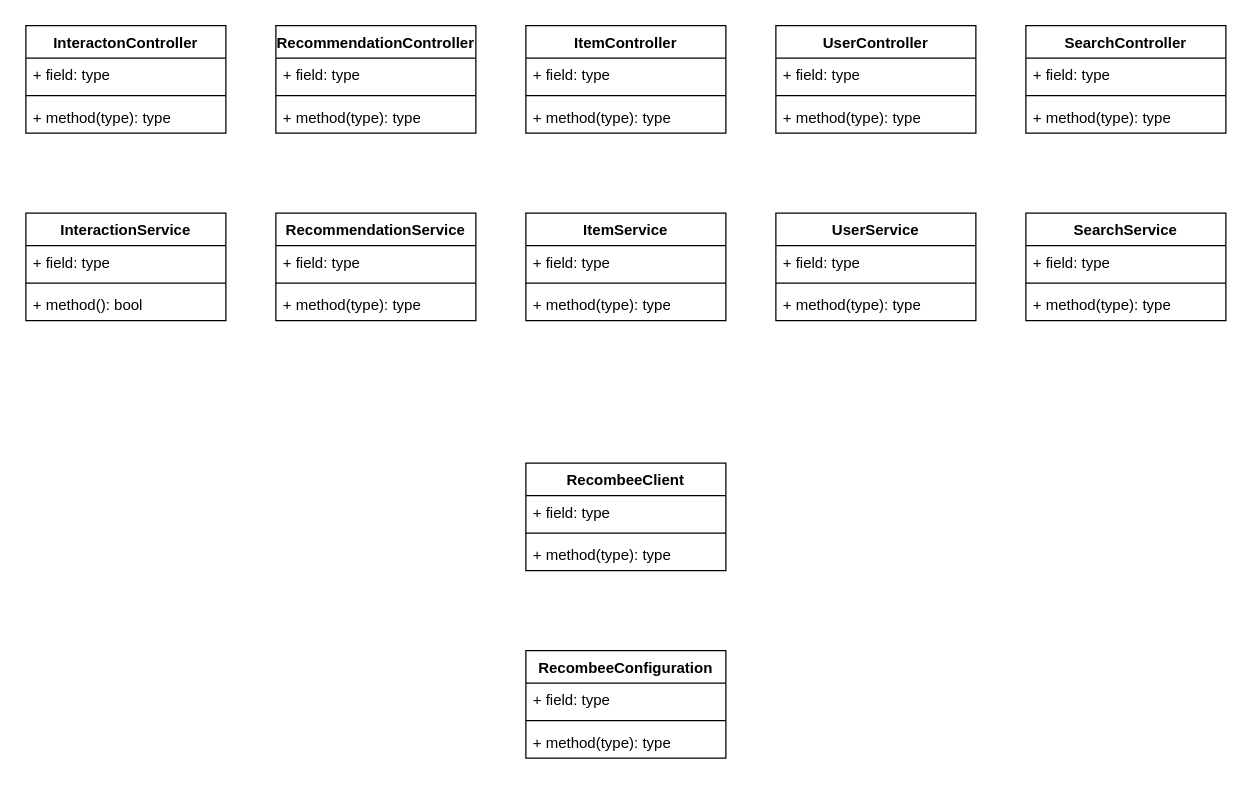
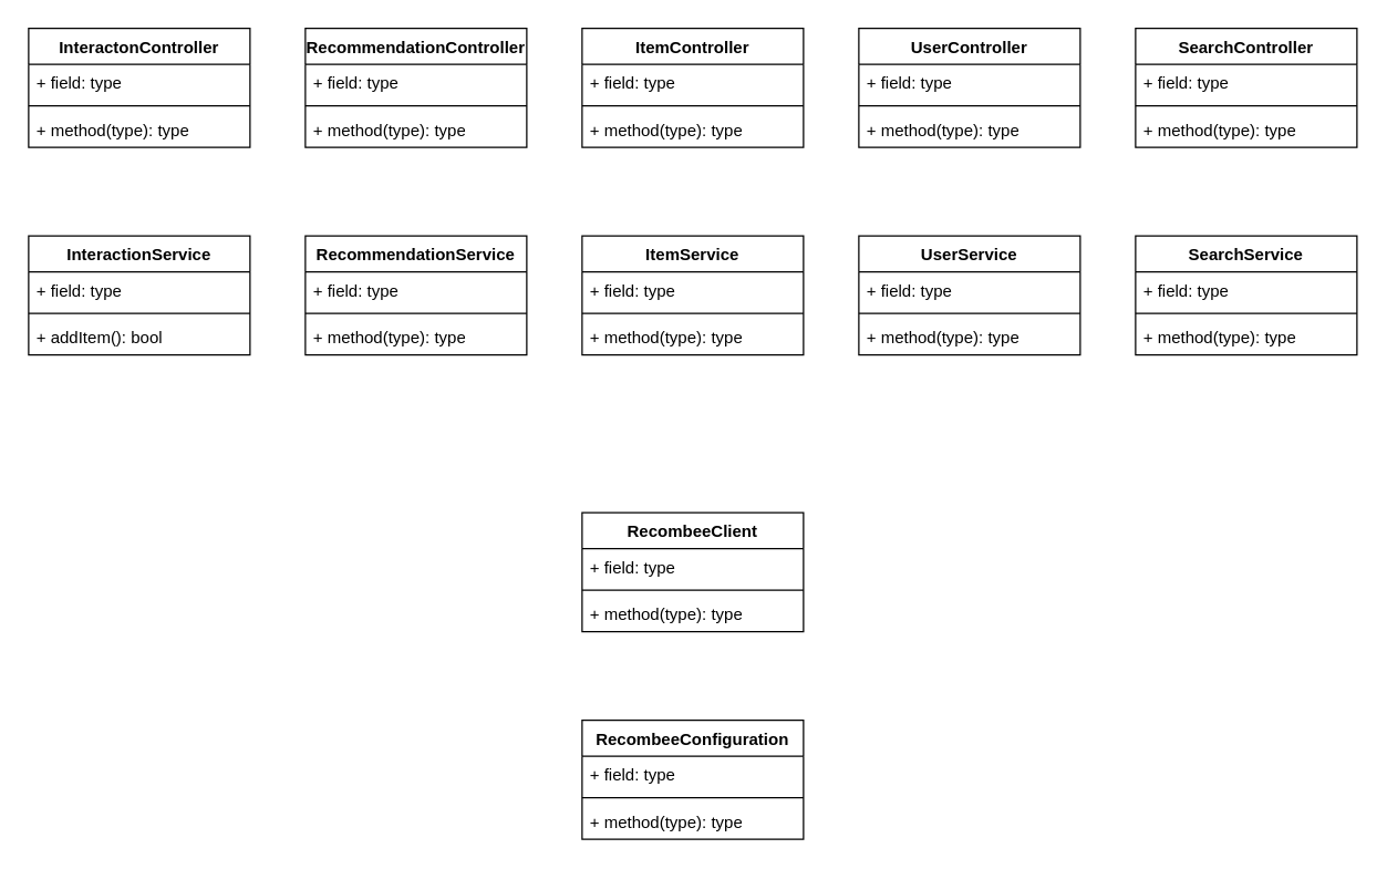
  <mxCell id="0" />
  <mxCell id="1" parent="0" />
  <mxCell id="2" value="InteractonController" style="swimlane;fontStyle=1;align=center;verticalAlign=top;childLayout=stackLayout;horizontal=1;startSize=26;horizontalStack=0;resizeParent=1;resizeParentMax=0;resizeLast=0;collapsible=1;marginBottom=0;whiteSpace=wrap;html=1;" vertex="1" parent="1"><mxGeometry x="20" y="20" width="160" height="86" as="geometry" /></mxCell>
  <mxCell id="3" value="+ field: type" style="text;strokeColor=none;fillColor=none;align=left;verticalAlign=top;spacingLeft=4;spacingRight=4;overflow=hidden;rotatable=0;points=[[0,0.5],[1,0.5]];portConstraint=eastwest;whiteSpace=wrap;html=1;" vertex="1" parent="2"><mxGeometry y="26" width="160" height="26" as="geometry" /></mxCell>
  <mxCell id="4" value="" style="line;strokeWidth=1;fillColor=none;align=left;verticalAlign=middle;spacingTop=-1;spacingLeft=3;spacingRight=3;rotatable=0;labelPosition=right;points=[];portConstraint=eastwest;strokeColor=inherit;" vertex="1" parent="2"><mxGeometry y="52" width="160" height="8" as="geometry" /></mxCell>
  <mxCell id="5" value="+ method(type): type" style="text;strokeColor=none;fillColor=none;align=left;verticalAlign=top;spacingLeft=4;spacingRight=4;overflow=hidden;rotatable=0;points=[[0,0.5],[1,0.5]];portConstraint=eastwest;whiteSpace=wrap;html=1;" vertex="1" parent="2"><mxGeometry y="60" width="160" height="26" as="geometry" /></mxCell>
  <mxCell id="6" value="RecommendationController" style="swimlane;fontStyle=1;align=center;verticalAlign=top;childLayout=stackLayout;horizontal=1;startSize=26;horizontalStack=0;resizeParent=1;resizeParentMax=0;resizeLast=0;collapsible=1;marginBottom=0;whiteSpace=wrap;html=1;" vertex="1" parent="1"><mxGeometry x="220" y="20" width="160" height="86" as="geometry" /></mxCell>
  <mxCell id="7" value="+ field: type" style="text;strokeColor=none;fillColor=none;align=left;verticalAlign=top;spacingLeft=4;spacingRight=4;overflow=hidden;rotatable=0;points=[[0,0.5],[1,0.5]];portConstraint=eastwest;whiteSpace=wrap;html=1;" vertex="1" parent="6"><mxGeometry y="26" width="160" height="26" as="geometry" /></mxCell>
  <mxCell id="8" value="" style="line;strokeWidth=1;fillColor=none;align=left;verticalAlign=middle;spacingTop=-1;spacingLeft=3;spacingRight=3;rotatable=0;labelPosition=right;points=[];portConstraint=eastwest;strokeColor=inherit;" vertex="1" parent="6"><mxGeometry y="52" width="160" height="8" as="geometry" /></mxCell>
  <mxCell id="9" value="+ method(type): type" style="text;strokeColor=none;fillColor=none;align=left;verticalAlign=top;spacingLeft=4;spacingRight=4;overflow=hidden;rotatable=0;points=[[0,0.5],[1,0.5]];portConstraint=eastwest;whiteSpace=wrap;html=1;" vertex="1" parent="6"><mxGeometry y="60" width="160" height="26" as="geometry" /></mxCell>
  <mxCell id="10" value="ItemController" style="swimlane;fontStyle=1;align=center;verticalAlign=top;childLayout=stackLayout;horizontal=1;startSize=26;horizontalStack=0;resizeParent=1;resizeParentMax=0;resizeLast=0;collapsible=1;marginBottom=0;whiteSpace=wrap;html=1;" vertex="1" parent="1"><mxGeometry x="420" y="20" width="160" height="86" as="geometry" /></mxCell>
  <mxCell id="11" value="+ field: type" style="text;strokeColor=none;fillColor=none;align=left;verticalAlign=top;spacingLeft=4;spacingRight=4;overflow=hidden;rotatable=0;points=[[0,0.5],[1,0.5]];portConstraint=eastwest;whiteSpace=wrap;html=1;" vertex="1" parent="10"><mxGeometry y="26" width="160" height="26" as="geometry" /></mxCell>
  <mxCell id="12" value="" style="line;strokeWidth=1;fillColor=none;align=left;verticalAlign=middle;spacingTop=-1;spacingLeft=3;spacingRight=3;rotatable=0;labelPosition=right;points=[];portConstraint=eastwest;strokeColor=inherit;" vertex="1" parent="10"><mxGeometry y="52" width="160" height="8" as="geometry" /></mxCell>
  <mxCell id="13" value="+ method(type): type" style="text;strokeColor=none;fillColor=none;align=left;verticalAlign=top;spacingLeft=4;spacingRight=4;overflow=hidden;rotatable=0;points=[[0,0.5],[1,0.5]];portConstraint=eastwest;whiteSpace=wrap;html=1;" vertex="1" parent="10"><mxGeometry y="60" width="160" height="26" as="geometry" /></mxCell>
  <mxCell id="14" value="UserController" style="swimlane;fontStyle=1;align=center;verticalAlign=top;childLayout=stackLayout;horizontal=1;startSize=26;horizontalStack=0;resizeParent=1;resizeParentMax=0;resizeLast=0;collapsible=1;marginBottom=0;whiteSpace=wrap;html=1;" vertex="1" parent="1"><mxGeometry x="620" y="20" width="160" height="86" as="geometry" /></mxCell>
  <mxCell id="15" value="+ field: type" style="text;strokeColor=none;fillColor=none;align=left;verticalAlign=top;spacingLeft=4;spacingRight=4;overflow=hidden;rotatable=0;points=[[0,0.5],[1,0.5]];portConstraint=eastwest;whiteSpace=wrap;html=1;" vertex="1" parent="14"><mxGeometry y="26" width="160" height="26" as="geometry" /></mxCell>
  <mxCell id="16" value="" style="line;strokeWidth=1;fillColor=none;align=left;verticalAlign=middle;spacingTop=-1;spacingLeft=3;spacingRight=3;rotatable=0;labelPosition=right;points=[];portConstraint=eastwest;strokeColor=inherit;" vertex="1" parent="14"><mxGeometry y="52" width="160" height="8" as="geometry" /></mxCell>
  <mxCell id="17" value="+ method(type): type" style="text;strokeColor=none;fillColor=none;align=left;verticalAlign=top;spacingLeft=4;spacingRight=4;overflow=hidden;rotatable=0;points=[[0,0.5],[1,0.5]];portConstraint=eastwest;whiteSpace=wrap;html=1;" vertex="1" parent="14"><mxGeometry y="60" width="160" height="26" as="geometry" /></mxCell>
  <mxCell id="18" value="SearchController" style="swimlane;fontStyle=1;align=center;verticalAlign=top;childLayout=stackLayout;horizontal=1;startSize=26;horizontalStack=0;resizeParent=1;resizeParentMax=0;resizeLast=0;collapsible=1;marginBottom=0;whiteSpace=wrap;html=1;" vertex="1" parent="1"><mxGeometry x="820" y="20" width="160" height="86" as="geometry" /></mxCell>
  <mxCell id="19" value="+ field: type" style="text;strokeColor=none;fillColor=none;align=left;verticalAlign=top;spacingLeft=4;spacingRight=4;overflow=hidden;rotatable=0;points=[[0,0.5],[1,0.5]];portConstraint=eastwest;whiteSpace=wrap;html=1;" vertex="1" parent="18"><mxGeometry y="26" width="160" height="26" as="geometry" /></mxCell>
  <mxCell id="20" value="" style="line;strokeWidth=1;fillColor=none;align=left;verticalAlign=middle;spacingTop=-1;spacingLeft=3;spacingRight=3;rotatable=0;labelPosition=right;points=[];portConstraint=eastwest;strokeColor=inherit;" vertex="1" parent="18"><mxGeometry y="52" width="160" height="8" as="geometry" /></mxCell>
  <mxCell id="21" value="+ method(type): type" style="text;strokeColor=none;fillColor=none;align=left;verticalAlign=top;spacingLeft=4;spacingRight=4;overflow=hidden;rotatable=0;points=[[0,0.5],[1,0.5]];portConstraint=eastwest;whiteSpace=wrap;html=1;" vertex="1" parent="18"><mxGeometry y="60" width="160" height="26" as="geometry" /></mxCell>
  <mxCell id="22" value="InteractionService" style="swimlane;fontStyle=1;align=center;verticalAlign=top;childLayout=stackLayout;horizontal=1;startSize=26;horizontalStack=0;resizeParent=1;resizeParentMax=0;resizeLast=0;collapsible=1;marginBottom=0;whiteSpace=wrap;html=1;" vertex="1" parent="1"><mxGeometry x="20" y="170" width="160" height="86" as="geometry" /></mxCell>
  <mxCell id="23" value="+ field: type" style="text;strokeColor=none;fillColor=none;align=left;verticalAlign=top;spacingLeft=4;spacingRight=4;overflow=hidden;rotatable=0;points=[[0,0.5],[1,0.5]];portConstraint=eastwest;whiteSpace=wrap;html=1;" vertex="1" parent="22"><mxGeometry y="26" width="160" height="26" as="geometry" /></mxCell>
  <mxCell id="24" value="" style="line;strokeWidth=1;fillColor=none;align=left;verticalAlign=middle;spacingTop=-1;spacingLeft=3;spacingRight=3;rotatable=0;labelPosition=right;points=[];portConstraint=eastwest;strokeColor=inherit;" vertex="1" parent="22"><mxGeometry y="52" width="160" height="8" as="geometry" /></mxCell>
- <mxCell id="25" value="+ method(): bool" style="text;strokeColor=none;fillColor=none;align=left;verticalAlign=top;spacingLeft=4;spacingRight=4;overflow=hidden;rotatable=0;points=[[0,0.5],[1,0.5]];portConstraint=eastwest;whiteSpace=wrap;html=1;" vertex="1" parent="22"><mxGeometry y="60" width="160" height="26" as="geometry" /></mxCell>
+ <mxCell id="25" value="+ addItem(): bool" style="text;strokeColor=none;fillColor=none;align=left;verticalAlign=top;spacingLeft=4;spacingRight=4;overflow=hidden;rotatable=0;points=[[0,0.5],[1,0.5]];portConstraint=eastwest;whiteSpace=wrap;html=1;" vertex="1" parent="22"><mxGeometry y="60" width="160" height="26" as="geometry" /></mxCell>
  <mxCell id="26" value="RecommendationService" style="swimlane;fontStyle=1;align=center;verticalAlign=top;childLayout=stackLayout;horizontal=1;startSize=26;horizontalStack=0;resizeParent=1;resizeParentMax=0;resizeLast=0;collapsible=1;marginBottom=0;whiteSpace=wrap;html=1;" vertex="1" parent="1"><mxGeometry x="220" y="170" width="160" height="86" as="geometry" /></mxCell>
  <mxCell id="27" value="+ field: type" style="text;strokeColor=none;fillColor=none;align=left;verticalAlign=top;spacingLeft=4;spacingRight=4;overflow=hidden;rotatable=0;points=[[0,0.5],[1,0.5]];portConstraint=eastwest;whiteSpace=wrap;html=1;" vertex="1" parent="26"><mxGeometry y="26" width="160" height="26" as="geometry" /></mxCell>
  <mxCell id="28" value="" style="line;strokeWidth=1;fillColor=none;align=left;verticalAlign=middle;spacingTop=-1;spacingLeft=3;spacingRight=3;rotatable=0;labelPosition=right;points=[];portConstraint=eastwest;strokeColor=inherit;" vertex="1" parent="26"><mxGeometry y="52" width="160" height="8" as="geometry" /></mxCell>
  <mxCell id="29" value="+ method(type): type" style="text;strokeColor=none;fillColor=none;align=left;verticalAlign=top;spacingLeft=4;spacingRight=4;overflow=hidden;rotatable=0;points=[[0,0.5],[1,0.5]];portConstraint=eastwest;whiteSpace=wrap;html=1;" vertex="1" parent="26"><mxGeometry y="60" width="160" height="26" as="geometry" /></mxCell>
  <mxCell id="30" value="ItemService" style="swimlane;fontStyle=1;align=center;verticalAlign=top;childLayout=stackLayout;horizontal=1;startSize=26;horizontalStack=0;resizeParent=1;resizeParentMax=0;resizeLast=0;collapsible=1;marginBottom=0;whiteSpace=wrap;html=1;" vertex="1" parent="1"><mxGeometry x="420" y="170" width="160" height="86" as="geometry" /></mxCell>
  <mxCell id="31" value="+ field: type" style="text;strokeColor=none;fillColor=none;align=left;verticalAlign=top;spacingLeft=4;spacingRight=4;overflow=hidden;rotatable=0;points=[[0,0.5],[1,0.5]];portConstraint=eastwest;whiteSpace=wrap;html=1;" vertex="1" parent="30"><mxGeometry y="26" width="160" height="26" as="geometry" /></mxCell>
  <mxCell id="32" value="" style="line;strokeWidth=1;fillColor=none;align=left;verticalAlign=middle;spacingTop=-1;spacingLeft=3;spacingRight=3;rotatable=0;labelPosition=right;points=[];portConstraint=eastwest;strokeColor=inherit;" vertex="1" parent="30"><mxGeometry y="52" width="160" height="8" as="geometry" /></mxCell>
  <mxCell id="33" value="+ method(type): type" style="text;strokeColor=none;fillColor=none;align=left;verticalAlign=top;spacingLeft=4;spacingRight=4;overflow=hidden;rotatable=0;points=[[0,0.5],[1,0.5]];portConstraint=eastwest;whiteSpace=wrap;html=1;" vertex="1" parent="30"><mxGeometry y="60" width="160" height="26" as="geometry" /></mxCell>
  <mxCell id="34" value="UserService" style="swimlane;fontStyle=1;align=center;verticalAlign=top;childLayout=stackLayout;horizontal=1;startSize=26;horizontalStack=0;resizeParent=1;resizeParentMax=0;resizeLast=0;collapsible=1;marginBottom=0;whiteSpace=wrap;html=1;" vertex="1" parent="1"><mxGeometry x="620" y="170" width="160" height="86" as="geometry" /></mxCell>
  <mxCell id="35" value="+ field: type" style="text;strokeColor=none;fillColor=none;align=left;verticalAlign=top;spacingLeft=4;spacingRight=4;overflow=hidden;rotatable=0;points=[[0,0.5],[1,0.5]];portConstraint=eastwest;whiteSpace=wrap;html=1;" vertex="1" parent="34"><mxGeometry y="26" width="160" height="26" as="geometry" /></mxCell>
  <mxCell id="36" value="" style="line;strokeWidth=1;fillColor=none;align=left;verticalAlign=middle;spacingTop=-1;spacingLeft=3;spacingRight=3;rotatable=0;labelPosition=right;points=[];portConstraint=eastwest;strokeColor=inherit;" vertex="1" parent="34"><mxGeometry y="52" width="160" height="8" as="geometry" /></mxCell>
  <mxCell id="37" value="+ method(type): type" style="text;strokeColor=none;fillColor=none;align=left;verticalAlign=top;spacingLeft=4;spacingRight=4;overflow=hidden;rotatable=0;points=[[0,0.5],[1,0.5]];portConstraint=eastwest;whiteSpace=wrap;html=1;" vertex="1" parent="34"><mxGeometry y="60" width="160" height="26" as="geometry" /></mxCell>
  <mxCell id="38" value="SearchService" style="swimlane;fontStyle=1;align=center;verticalAlign=top;childLayout=stackLayout;horizontal=1;startSize=26;horizontalStack=0;resizeParent=1;resizeParentMax=0;resizeLast=0;collapsible=1;marginBottom=0;whiteSpace=wrap;html=1;" vertex="1" parent="1"><mxGeometry x="820" y="170" width="160" height="86" as="geometry" /></mxCell>
  <mxCell id="39" value="+ field: type" style="text;strokeColor=none;fillColor=none;align=left;verticalAlign=top;spacingLeft=4;spacingRight=4;overflow=hidden;rotatable=0;points=[[0,0.5],[1,0.5]];portConstraint=eastwest;whiteSpace=wrap;html=1;" vertex="1" parent="38"><mxGeometry y="26" width="160" height="26" as="geometry" /></mxCell>
  <mxCell id="40" value="" style="line;strokeWidth=1;fillColor=none;align=left;verticalAlign=middle;spacingTop=-1;spacingLeft=3;spacingRight=3;rotatable=0;labelPosition=right;points=[];portConstraint=eastwest;strokeColor=inherit;" vertex="1" parent="38"><mxGeometry y="52" width="160" height="8" as="geometry" /></mxCell>
  <mxCell id="41" value="+ method(type): type" style="text;strokeColor=none;fillColor=none;align=left;verticalAlign=top;spacingLeft=4;spacingRight=4;overflow=hidden;rotatable=0;points=[[0,0.5],[1,0.5]];portConstraint=eastwest;whiteSpace=wrap;html=1;" vertex="1" parent="38"><mxGeometry y="60" width="160" height="26" as="geometry" /></mxCell>
  <mxCell id="42" value="RecombeeClient" style="swimlane;fontStyle=1;align=center;verticalAlign=top;childLayout=stackLayout;horizontal=1;startSize=26;horizontalStack=0;resizeParent=1;resizeParentMax=0;resizeLast=0;collapsible=1;marginBottom=0;whiteSpace=wrap;html=1;" vertex="1" parent="1"><mxGeometry x="420" y="370" width="160" height="86" as="geometry" /></mxCell>
  <mxCell id="43" value="+ field: type" style="text;strokeColor=none;fillColor=none;align=left;verticalAlign=top;spacingLeft=4;spacingRight=4;overflow=hidden;rotatable=0;points=[[0,0.5],[1,0.5]];portConstraint=eastwest;whiteSpace=wrap;html=1;" vertex="1" parent="42"><mxGeometry y="26" width="160" height="26" as="geometry" /></mxCell>
  <mxCell id="44" value="" style="line;strokeWidth=1;fillColor=none;align=left;verticalAlign=middle;spacingTop=-1;spacingLeft=3;spacingRight=3;rotatable=0;labelPosition=right;points=[];portConstraint=eastwest;strokeColor=inherit;" vertex="1" parent="42"><mxGeometry y="52" width="160" height="8" as="geometry" /></mxCell>
  <mxCell id="45" value="+ method(type): type" style="text;strokeColor=none;fillColor=none;align=left;verticalAlign=top;spacingLeft=4;spacingRight=4;overflow=hidden;rotatable=0;points=[[0,0.5],[1,0.5]];portConstraint=eastwest;whiteSpace=wrap;html=1;" vertex="1" parent="42"><mxGeometry y="60" width="160" height="26" as="geometry" /></mxCell>
  <mxCell id="46" value="RecombeeConfiguration" style="swimlane;fontStyle=1;align=center;verticalAlign=top;childLayout=stackLayout;horizontal=1;startSize=26;horizontalStack=0;resizeParent=1;resizeParentMax=0;resizeLast=0;collapsible=1;marginBottom=0;whiteSpace=wrap;html=1;" vertex="1" parent="1"><mxGeometry x="420" y="520" width="160" height="86" as="geometry" /></mxCell>
  <mxCell id="47" value="+ field: type" style="text;strokeColor=none;fillColor=none;align=left;verticalAlign=top;spacingLeft=4;spacingRight=4;overflow=hidden;rotatable=0;points=[[0,0.5],[1,0.5]];portConstraint=eastwest;whiteSpace=wrap;html=1;" vertex="1" parent="46"><mxGeometry y="26" width="160" height="26" as="geometry" /></mxCell>
  <mxCell id="48" value="" style="line;strokeWidth=1;fillColor=none;align=left;verticalAlign=middle;spacingTop=-1;spacingLeft=3;spacingRight=3;rotatable=0;labelPosition=right;points=[];portConstraint=eastwest;strokeColor=inherit;" vertex="1" parent="46"><mxGeometry y="52" width="160" height="8" as="geometry" /></mxCell>
  <mxCell id="49" value="+ method(type): type" style="text;strokeColor=none;fillColor=none;align=left;verticalAlign=top;spacingLeft=4;spacingRight=4;overflow=hidden;rotatable=0;points=[[0,0.5],[1,0.5]];portConstraint=eastwest;whiteSpace=wrap;html=1;" vertex="1" parent="46"><mxGeometry y="60" width="160" height="26" as="geometry" /></mxCell>
